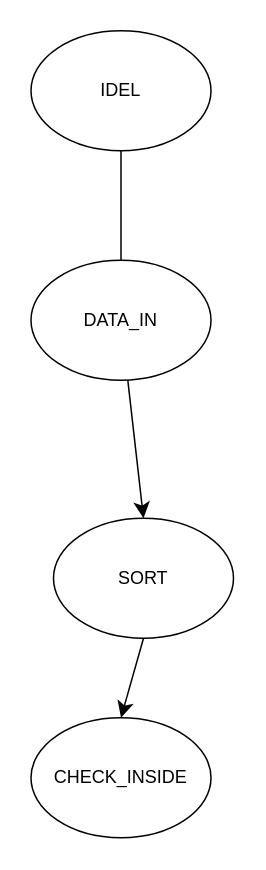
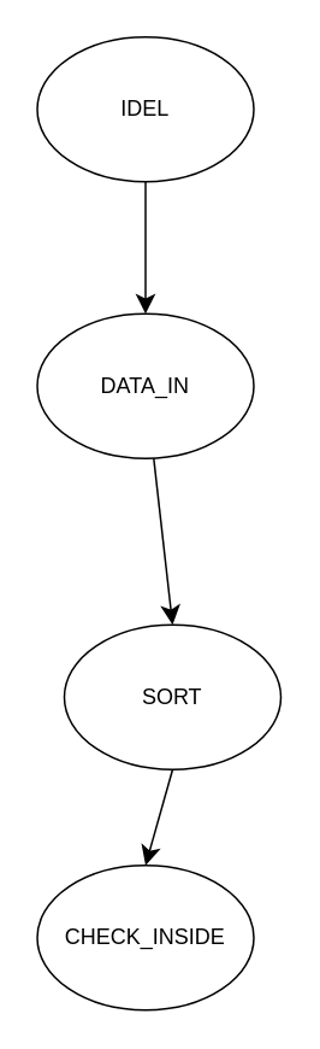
  <mxCell id="0" />
  <mxCell id="1" parent="0" />
- <mxCell id="2" style="edgeStyle=none;curved=1;rounded=0;orthogonalLoop=1;jettySize=auto;html=1;fontSize=12;startSize=8;endSize=8;entryX=0.5;entryY=0;entryDx=0;entryDy=0;endArrow=none;" edge="1" parent="1" source="3" target="8"><mxGeometry relative="1" as="geometry"><mxPoint x="80" y="123.418" as="targetPoint" /></mxGeometry></mxCell>
+ <mxCell id="2" style="edgeStyle=none;curved=1;rounded=0;orthogonalLoop=1;jettySize=auto;html=1;fontSize=12;startSize=8;endSize=8;entryX=0.5;entryY=0;entryDx=0;entryDy=0;" edge="1" parent="1" source="3" target="8"><mxGeometry relative="1" as="geometry"><mxPoint x="80" y="123.418" as="targetPoint" /></mxGeometry></mxCell>
  <mxCell id="3" value="IDEL" style="ellipse;whiteSpace=wrap;html=1;" vertex="1" parent="1"><mxGeometry x="20" y="20" width="120" height="80" as="geometry" /></mxCell>
  <mxCell id="4" style="edgeStyle=none;curved=1;rounded=0;orthogonalLoop=1;jettySize=auto;html=1;exitX=0.5;exitY=1;exitDx=0;exitDy=0;entryX=0.5;entryY=0;entryDx=0;entryDy=0;fontSize=12;startSize=8;endSize=8;" edge="1" parent="1" source="5" target="6"><mxGeometry relative="1" as="geometry" /></mxCell>
  <mxCell id="5" value="SORT" style="ellipse;whiteSpace=wrap;html=1;" vertex="1" parent="1"><mxGeometry x="35" y="345" width="120" height="80" as="geometry" /></mxCell>
  <mxCell id="6" value="CHECK_INSIDE" style="ellipse;whiteSpace=wrap;html=1;" vertex="1" parent="1"><mxGeometry x="20" y="478" width="120" height="80" as="geometry" /></mxCell>
  <mxCell id="7" style="edgeStyle=none;curved=1;rounded=0;orthogonalLoop=1;jettySize=auto;html=1;entryX=0.5;entryY=0;entryDx=0;entryDy=0;fontSize=12;startSize=8;endSize=8;" edge="1" parent="1" source="8" target="5"><mxGeometry relative="1" as="geometry" /></mxCell>
  <mxCell id="8" value="DATA_IN" style="ellipse;whiteSpace=wrap;html=1;" vertex="1" parent="1"><mxGeometry x="20" y="173" width="120" height="80" as="geometry" /></mxCell>
